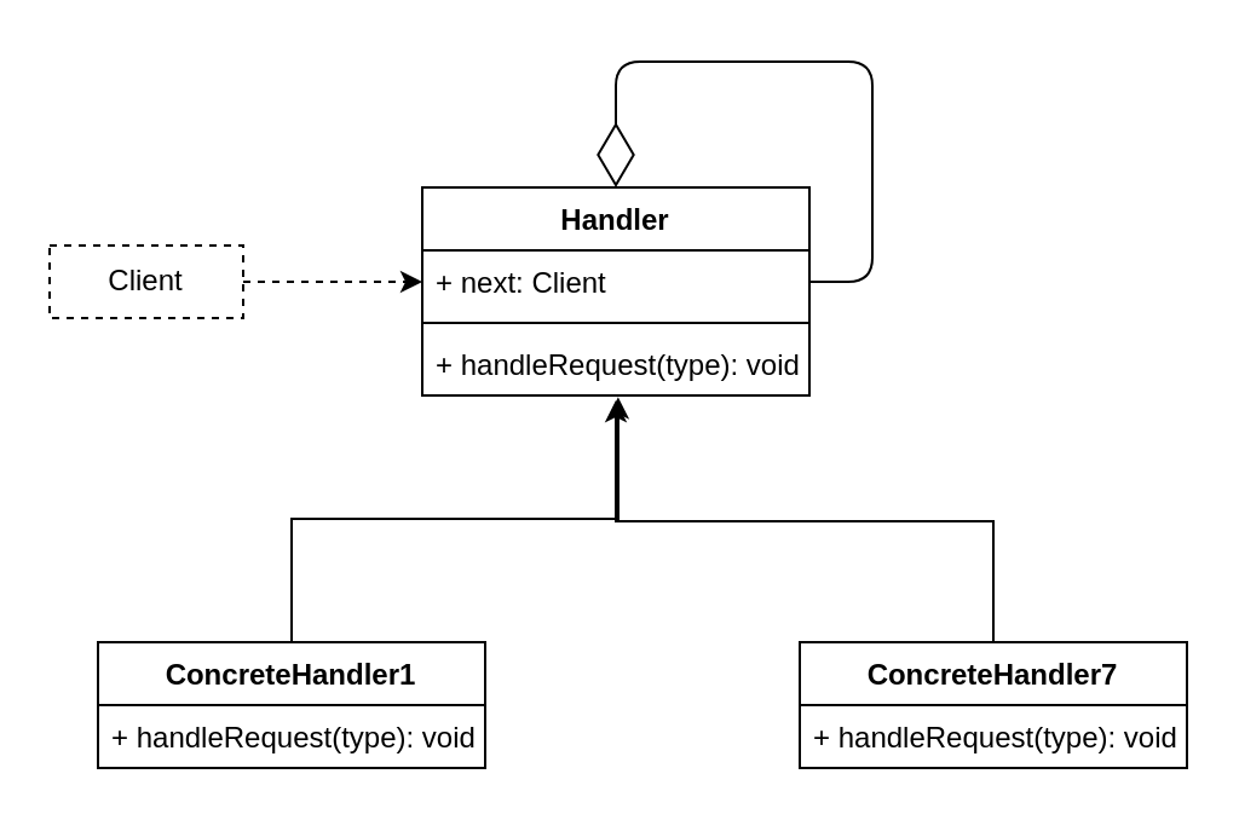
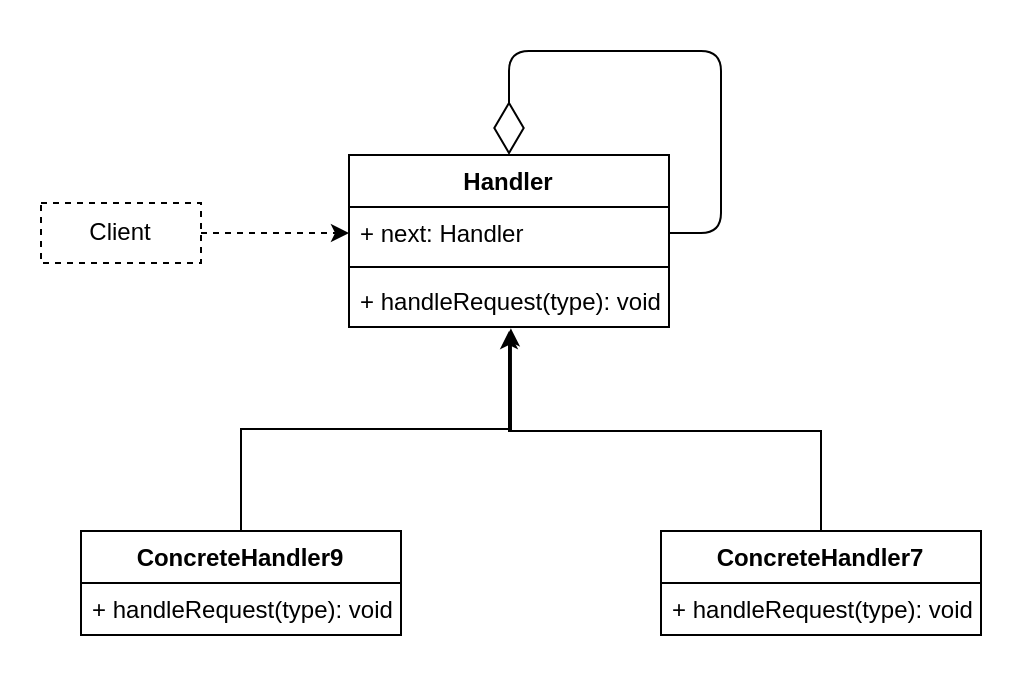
  <mxCell id="0" />
  <mxCell id="1" parent="0" />
  <mxCell id="2" value="" style="edgeStyle=orthogonalEdgeStyle;rounded=0;orthogonalLoop=1;jettySize=auto;html=1;entryX=0;entryY=0.5;entryDx=0;entryDy=0;dashed=1;" edge="1" parent="1" source="3" target="5"><mxGeometry relative="1" as="geometry" /></mxCell>
  <mxCell id="3" value="Client" style="rounded=0;whiteSpace=wrap;html=1;dashed=1;" vertex="1" parent="1"><mxGeometry x="20" y="44" width="80" height="30" as="geometry" /></mxCell>
  <mxCell id="4" value="Handler" style="swimlane;fontStyle=1;align=center;verticalAlign=top;childLayout=stackLayout;horizontal=1;startSize=26;horizontalStack=0;resizeParent=1;resizeParentMax=0;resizeLast=0;collapsible=1;marginBottom=0;" vertex="1" parent="1"><mxGeometry x="174" y="20" width="160" height="86" as="geometry" /></mxCell>
- <mxCell id="5" value="+ next: Client" style="text;strokeColor=none;fillColor=none;align=left;verticalAlign=top;spacingLeft=4;spacingRight=4;overflow=hidden;rotatable=0;points=[[0,0.5],[1,0.5]];portConstraint=eastwest;" vertex="1" parent="4"><mxGeometry y="26" width="160" height="26" as="geometry" /></mxCell>
+ <mxCell id="5" value="+ next: Handler" style="text;strokeColor=none;fillColor=none;align=left;verticalAlign=top;spacingLeft=4;spacingRight=4;overflow=hidden;rotatable=0;points=[[0,0.5],[1,0.5]];portConstraint=eastwest;" vertex="1" parent="4"><mxGeometry y="26" width="160" height="26" as="geometry" /></mxCell>
  <mxCell id="6" value="" style="line;strokeWidth=1;fillColor=none;align=left;verticalAlign=middle;spacingTop=-1;spacingLeft=3;spacingRight=3;rotatable=0;labelPosition=right;points=[];portConstraint=eastwest;" vertex="1" parent="4"><mxGeometry y="52" width="160" height="8" as="geometry" /></mxCell>
  <mxCell id="7" value="+ handleRequest(type): void" style="text;strokeColor=none;fillColor=none;align=left;verticalAlign=top;spacingLeft=4;spacingRight=4;overflow=hidden;rotatable=0;points=[[0,0.5],[1,0.5]];portConstraint=eastwest;" vertex="1" parent="4"><mxGeometry y="60" width="160" height="26" as="geometry" /></mxCell>
  <mxCell id="8" value="" style="endArrow=diamondThin;endFill=0;endSize=24;html=1;exitX=1;exitY=0.5;exitDx=0;exitDy=0;entryX=0.5;entryY=0;entryDx=0;entryDy=0;edgeStyle=orthogonalEdgeStyle;" edge="1" parent="4" source="5" target="4"><mxGeometry width="160" relative="1" as="geometry"><mxPoint x="66" y="98" as="sourcePoint" /><mxPoint x="226" y="98" as="targetPoint" /><Array as="points"><mxPoint x="186" y="39" /><mxPoint x="186" y="-52" /><mxPoint x="80" y="-52" /></Array></mxGeometry></mxCell>
  <mxCell id="9" value="" style="edgeStyle=orthogonalEdgeStyle;rounded=0;orthogonalLoop=1;jettySize=auto;html=1;entryX=0.506;entryY=1.026;entryDx=0;entryDy=0;entryPerimeter=0;" edge="1" parent="1" source="10" target="7"><mxGeometry relative="1" as="geometry"><mxPoint x="120" y="132" as="targetPoint" /></mxGeometry></mxCell>
- <mxCell id="10" value="ConcreteHandler1" style="swimlane;fontStyle=1;align=center;verticalAlign=top;childLayout=stackLayout;horizontal=1;startSize=26;horizontalStack=0;resizeParent=1;resizeParentMax=0;resizeLast=0;collapsible=1;marginBottom=0;" vertex="1" parent="1"><mxGeometry x="40" y="208" width="160" height="52" as="geometry" /></mxCell>
+ <mxCell id="10" value="ConcreteHandler9" style="swimlane;fontStyle=1;align=center;verticalAlign=top;childLayout=stackLayout;horizontal=1;startSize=26;horizontalStack=0;resizeParent=1;resizeParentMax=0;resizeLast=0;collapsible=1;marginBottom=0;" vertex="1" parent="1"><mxGeometry x="40" y="208" width="160" height="52" as="geometry" /></mxCell>
  <mxCell id="11" value="+ handleRequest(type): void" style="text;strokeColor=none;fillColor=none;align=left;verticalAlign=top;spacingLeft=4;spacingRight=4;overflow=hidden;rotatable=0;points=[[0,0.5],[1,0.5]];portConstraint=eastwest;" vertex="1" parent="10"><mxGeometry y="26" width="160" height="26" as="geometry" /></mxCell>
  <mxCell id="12" value="" style="edgeStyle=orthogonalEdgeStyle;rounded=0;orthogonalLoop=1;jettySize=auto;html=1;exitX=0.5;exitY=0;exitDx=0;exitDy=0;" edge="1" parent="1" source="13"><mxGeometry relative="1" as="geometry"><mxPoint x="254" y="108" as="targetPoint" /><Array as="points"><mxPoint x="410" y="158" /><mxPoint x="254" y="158" /></Array></mxGeometry></mxCell>
  <mxCell id="13" value="ConcreteHandler7" style="swimlane;fontStyle=1;align=center;verticalAlign=top;childLayout=stackLayout;horizontal=1;startSize=26;horizontalStack=0;resizeParent=1;resizeParentMax=0;resizeLast=0;collapsible=1;marginBottom=0;" vertex="1" parent="1"><mxGeometry x="330" y="208" width="160" height="52" as="geometry" /></mxCell>
  <mxCell id="14" value="+ handleRequest(type): void" style="text;strokeColor=none;fillColor=none;align=left;verticalAlign=top;spacingLeft=4;spacingRight=4;overflow=hidden;rotatable=0;points=[[0,0.5],[1,0.5]];portConstraint=eastwest;" vertex="1" parent="13"><mxGeometry y="26" width="160" height="26" as="geometry" /></mxCell>
